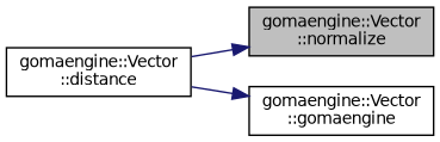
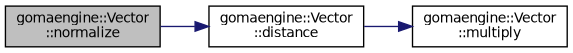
  digraph {
    rankdir=LR
    node [color=black fillcolor=white fontname=Helvetica fontsize=10 shape=record style=filled]
    edge [color=midnightblue fontname=Helvetica fontsize=10 labelfontname=Helvetica labelfontsize=10 style=solid]
    n1 [fillcolor=grey75 fontcolor=black height=0.2 label="gomaengine::Vector\l::normalize" width=0.4]
    n2 [height=0.2 label="gomaengine::Vector\l::distance" width=0.4]
-   n3 [height=0.2 label="gomaengine::Vector\l::gomaengine" width=0.4]
-   n2 -> n1
+   n3 [height=0.2 label="gomaengine::Vector\l::multiply" width=0.4]
+   n1 -> n2
    n2 -> n3
  }
